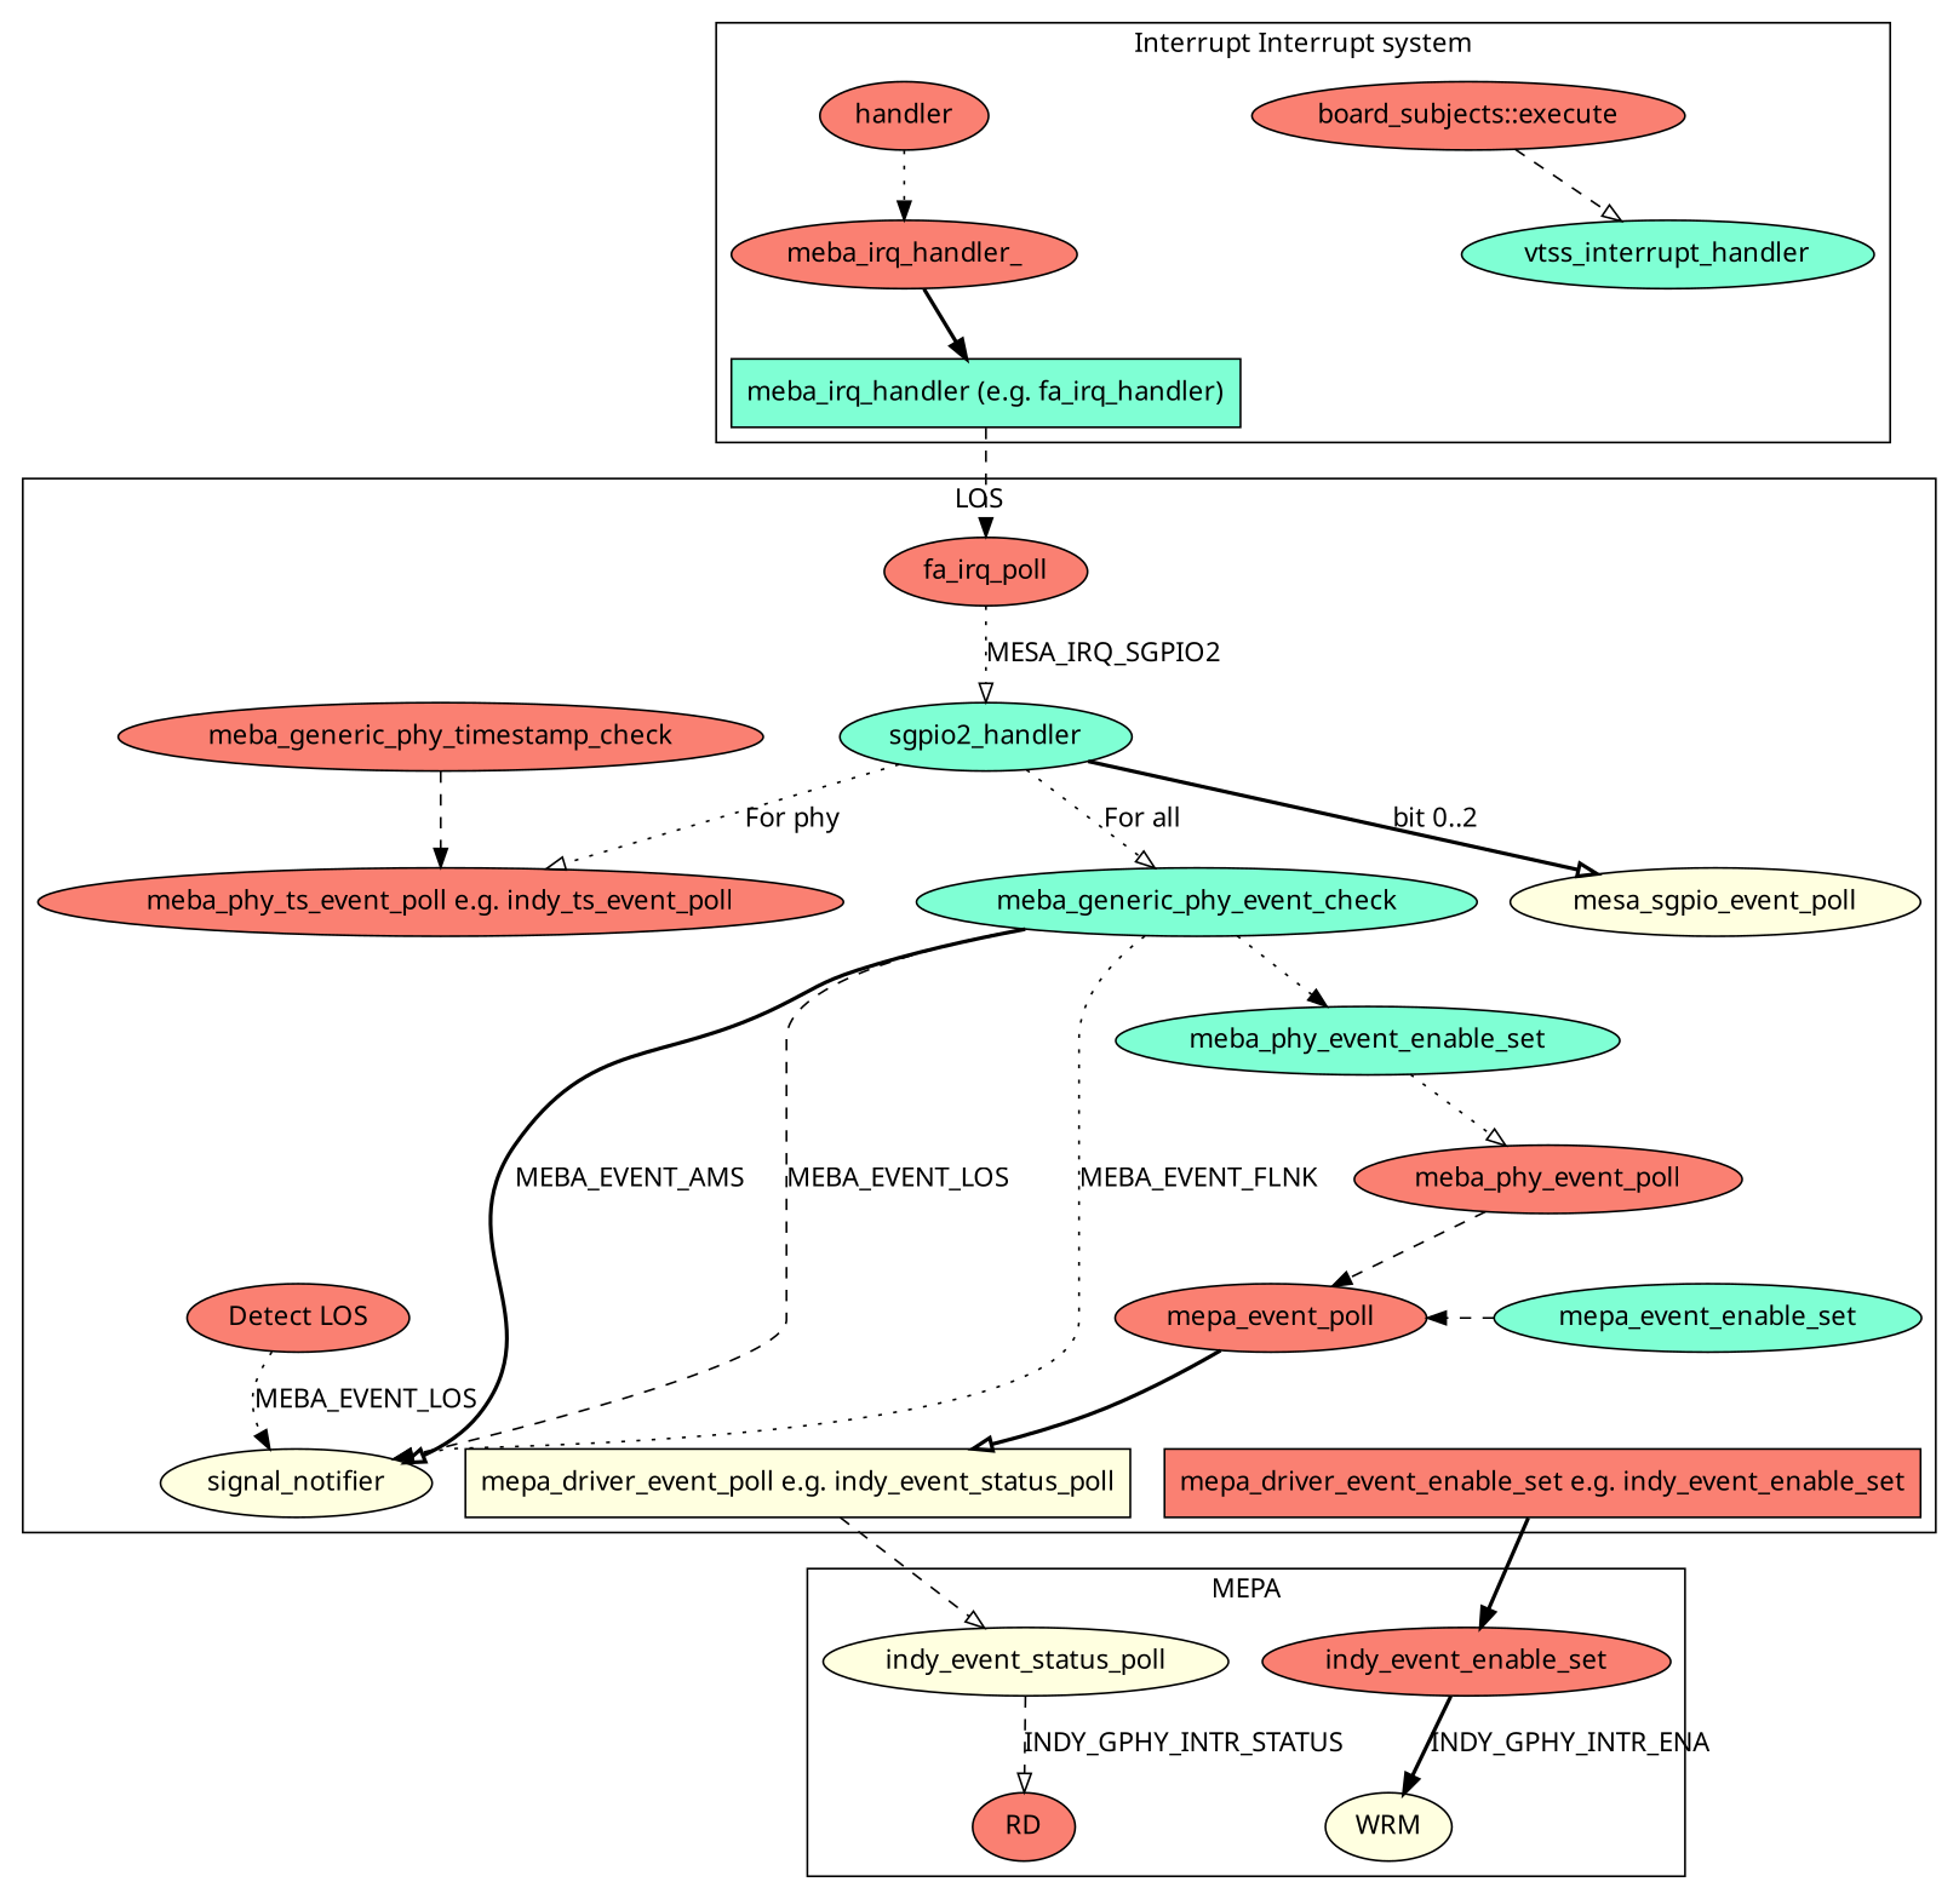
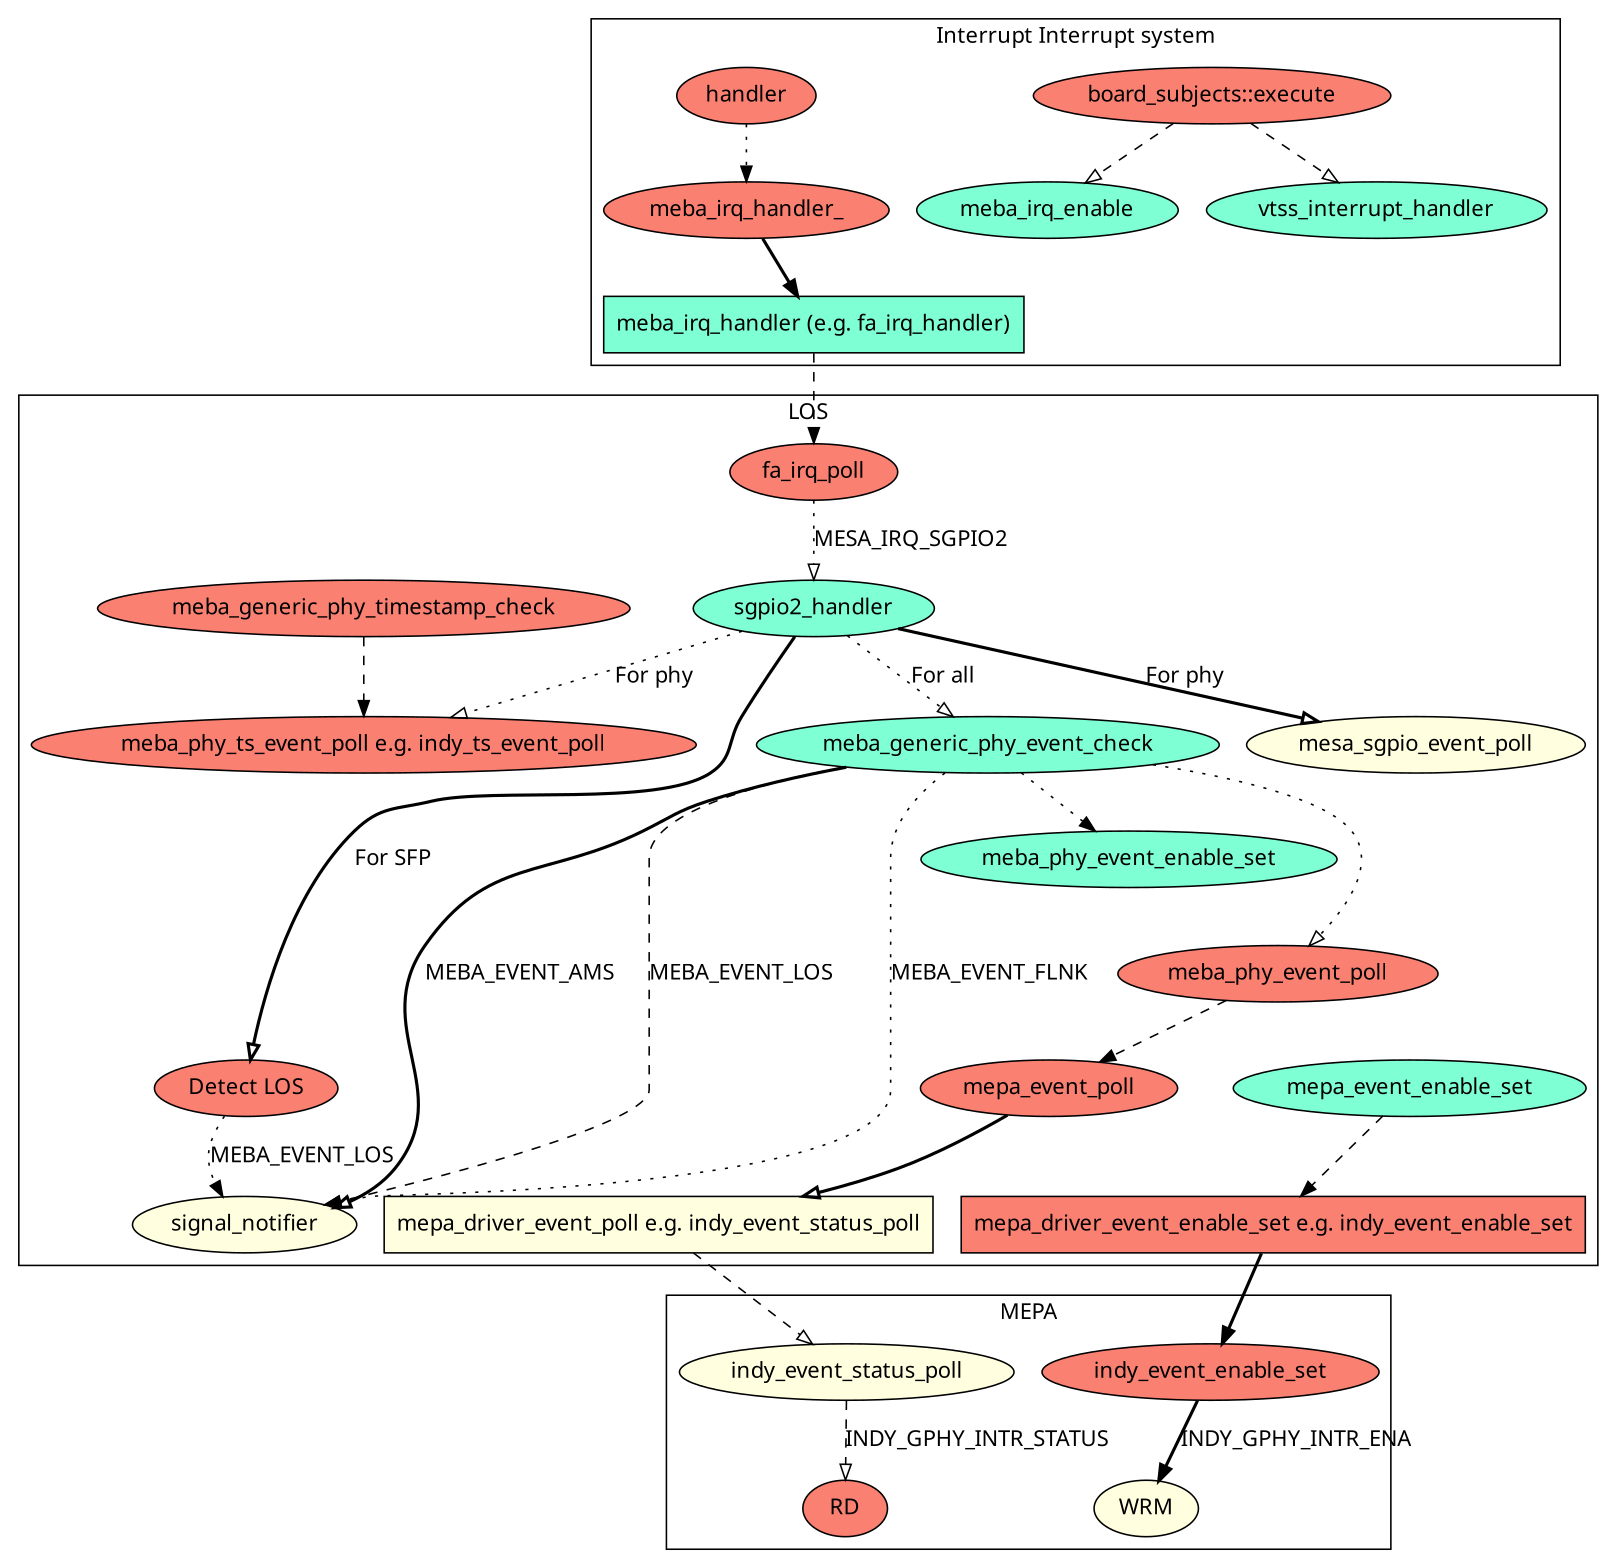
  digraph {
    fontname="Noto Sans"
    node [fillcolor=salmon fontname="Noto Sans" style=filled]
    edge [arrowhead=onormal fontname="Noto Sans" style=dashed]
    n1 [label="board_subjects::execute"]
+   meba_irq_enable [fillcolor=aquamarine]
    vtss_interrupt_handler [fillcolor=aquamarine]
    handler
    meba_irq_handler_
    n6 [fillcolor=aquamarine label="meba_irq_handler (e.g. fa_irq_handler)" shape=box]
    n7 [label="Detect LOS"]
    mepa_event_poll
    mepa_event_enable_set [fillcolor=aquamarine]
    signal_notifier [fillcolor=lightyellow]
    n11 [label=fa_irq_poll]
    sgpio2_handler [fillcolor=aquamarine]
    mesa_sgpio_event_poll [fillcolor=lightyellow]
    meba_generic_phy_event_check [fillcolor=aquamarine]
    meba_generic_phy_timestamp_check
    meba_phy_event_poll
    meba_phy_event_enable_set [fillcolor=aquamarine]
    n18 [label="meba_phy_ts_event_poll e.g. indy_ts_event_poll"]
    n19 [fillcolor=lightyellow label="mepa_driver_event_poll e.g. indy_event_status_poll" shape=box]
    n20 [label="mepa_driver_event_enable_set e.g. indy_event_enable_set" shape=box]
    indy_event_status_poll [fillcolor=lightyellow]
    RD
    indy_event_enable_set
    WRM [fillcolor=lightyellow]
    subgraph cluster_1 {
      label="Interrupt Interrupt system"
      n1
+     meba_irq_enable
      vtss_interrupt_handler
      handler
      meba_irq_handler_
      n6
    }
    subgraph cluster_2 {
      label=LOS
      n11
      sgpio2_handler
      mesa_sgpio_event_poll
      meba_generic_phy_event_check
      meba_generic_phy_timestamp_check
      meba_phy_event_poll
      meba_phy_event_enable_set
      n18
      n19
      n20
      subgraph sub_3 {
        label=MEBA
        rank=same
        n7
        mepa_event_poll
        mepa_event_enable_set
      }
      subgraph sub_4 {
        label=MEBA
        rank=max
        signal_notifier
      }
    }
    subgraph cluster_5 {
      label=MEPA
      indy_event_status_poll
      RD
      indy_event_enable_set
      WRM
    }
+   n1 -> meba_irq_enable
    n1 -> vtss_interrupt_handler
    handler -> meba_irq_handler_ [arrowhead=normal style=dotted]
    meba_irq_handler_ -> n6 [arrowhead=normal style=bold]
    n6 -> n11 [arrowhead=normal]
    n7 -> signal_notifier [arrowhead=normal label=MEBA_EVENT_LOS style=dotted]
    mepa_event_poll -> n19 [style=bold]
-   mepa_event_enable_set -> mepa_event_poll [arrowhead=normal]
+   mepa_event_enable_set -> n20 [arrowhead=normal]
    n11 -> sgpio2_handler [label=MESA_IRQ_SGPIO2 style=dotted]
-   sgpio2_handler -> mesa_sgpio_event_poll [label="bit 0..2" style=bold]
+   sgpio2_handler -> n7 [label="For SFP" style=bold]
+   sgpio2_handler -> mesa_sgpio_event_poll [label="For phy" style=bold]
    sgpio2_handler -> meba_generic_phy_event_check [label="For all" style=dotted]
    sgpio2_handler -> n18 [label="For phy" style=dotted]
    meba_generic_phy_event_check -> signal_notifier [arrowhead=normal label=MEBA_EVENT_FLNK style=dotted]
    meba_generic_phy_event_check -> signal_notifier [label=MEBA_EVENT_LOS]
    meba_generic_phy_event_check -> signal_notifier [label=MEBA_EVENT_AMS style=bold]
-   meba_phy_event_enable_set -> meba_phy_event_poll [style=dotted]
+   meba_generic_phy_event_check -> meba_phy_event_poll [style=dotted]
    meba_generic_phy_event_check -> meba_phy_event_enable_set [arrowhead=normal style=dotted]
    meba_generic_phy_timestamp_check -> n18 [arrowhead=normal]
    meba_phy_event_poll -> mepa_event_poll [arrowhead=normal]
    n19 -> indy_event_status_poll
    n20 -> indy_event_enable_set [arrowhead=normal style=bold]
    indy_event_status_poll -> RD [label=INDY_GPHY_INTR_STATUS]
    indy_event_enable_set -> WRM [arrowhead=normal label=INDY_GPHY_INTR_ENA style=bold]
  }
